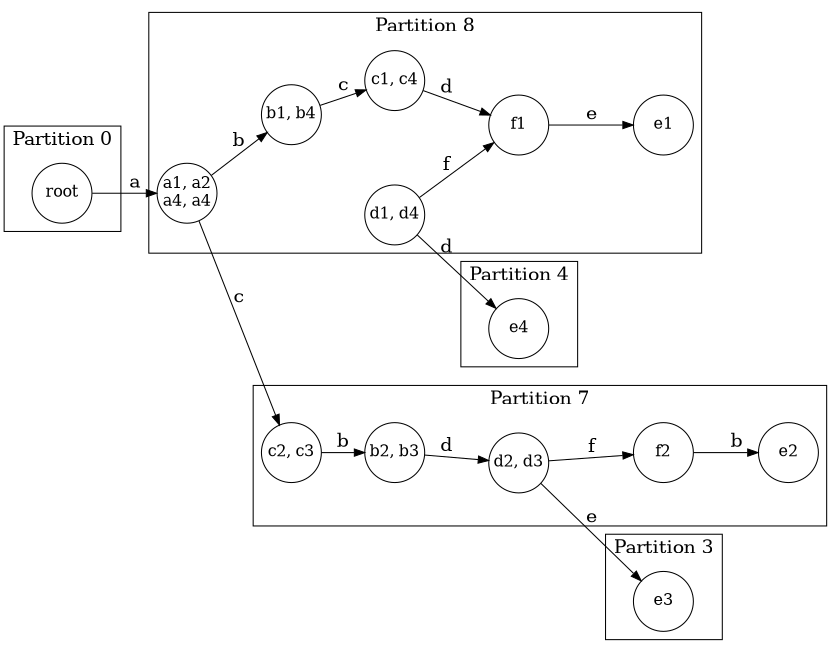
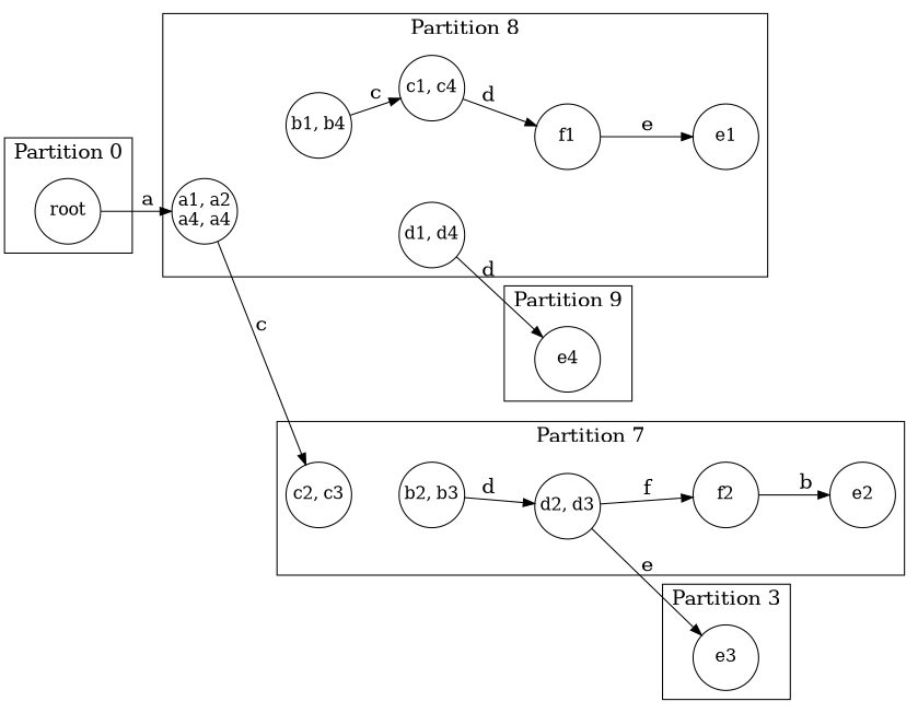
  digraph {
    fontname="DejaVu Serif"
    nodesep=1
    rankdir=LR
    ranksep=.4
    node [fixedsize=true fontname="DejaVu Serif" fontsize=15 shape=circle]
    edge [fontname="DejaVu Serif" fontsize=18]
    n1 [label=root width=0.8]
    n2 [label="a1, a2\na4, a4\n" width=0.8]
    n3 [label="b1, b4\n" width=0.8]
    n4 [label="c1, c4\n" width=0.8]
    n5 [label="d1, d4\n" width=0.8]
    n6 [label="f1\n" width=0.8]
    n7 [label="e1\n" width=0.8]
    n8 [label="e4\n" width=0.8]
    n9 [label="c2, c3\n" width=0.8]
    n10 [label="b2, b3\n" width=0.8]
    n11 [label="d2, d3\n" width=0.8]
    n12 [label="f2\n" width=0.8]
    n13 [label="e2\n" width=0.8]
    n14 [label="e3\n" width=0.8]
    subgraph cluster_1 {
      color=black
      fontsize=18
      label="Partition 0"
      n1
    }
    subgraph cluster_2 {
      color=black
      fontsize=18
      label="Partition 8"
      n2
      n3
      n4
      n5
      n6
      n7
    }
    subgraph cluster_3 {
      color=black
      fontsize=18
-     label="Partition 4"
+     label="Partition 9"
      n8
    }
    subgraph cluster_4 {
      color=black
      fontsize=18
      label="Partition 7"
      n9
      n10
      n11
      n12
      n13
    }
    subgraph cluster_5 {
      color=black
      fontsize=18
      label="Partition 3"
      n14
    }
    n1 -> n2 [label=a]
-   n2 -> n3 [label=b]
    n2 -> n9 [label=c]
    n3 -> n4 [label=c]
    n4 -> n6 [label=d]
-   n5 -> n6 [label=f]
    n5 -> n8 [label=d]
    n6 -> n7 [label=e]
-   n9 -> n10 [label=b]
    n10 -> n11 [label=d]
    n11 -> n12 [label=f]
    n11 -> n14 [label=e]
    n12 -> n13 [label=b]
  }
